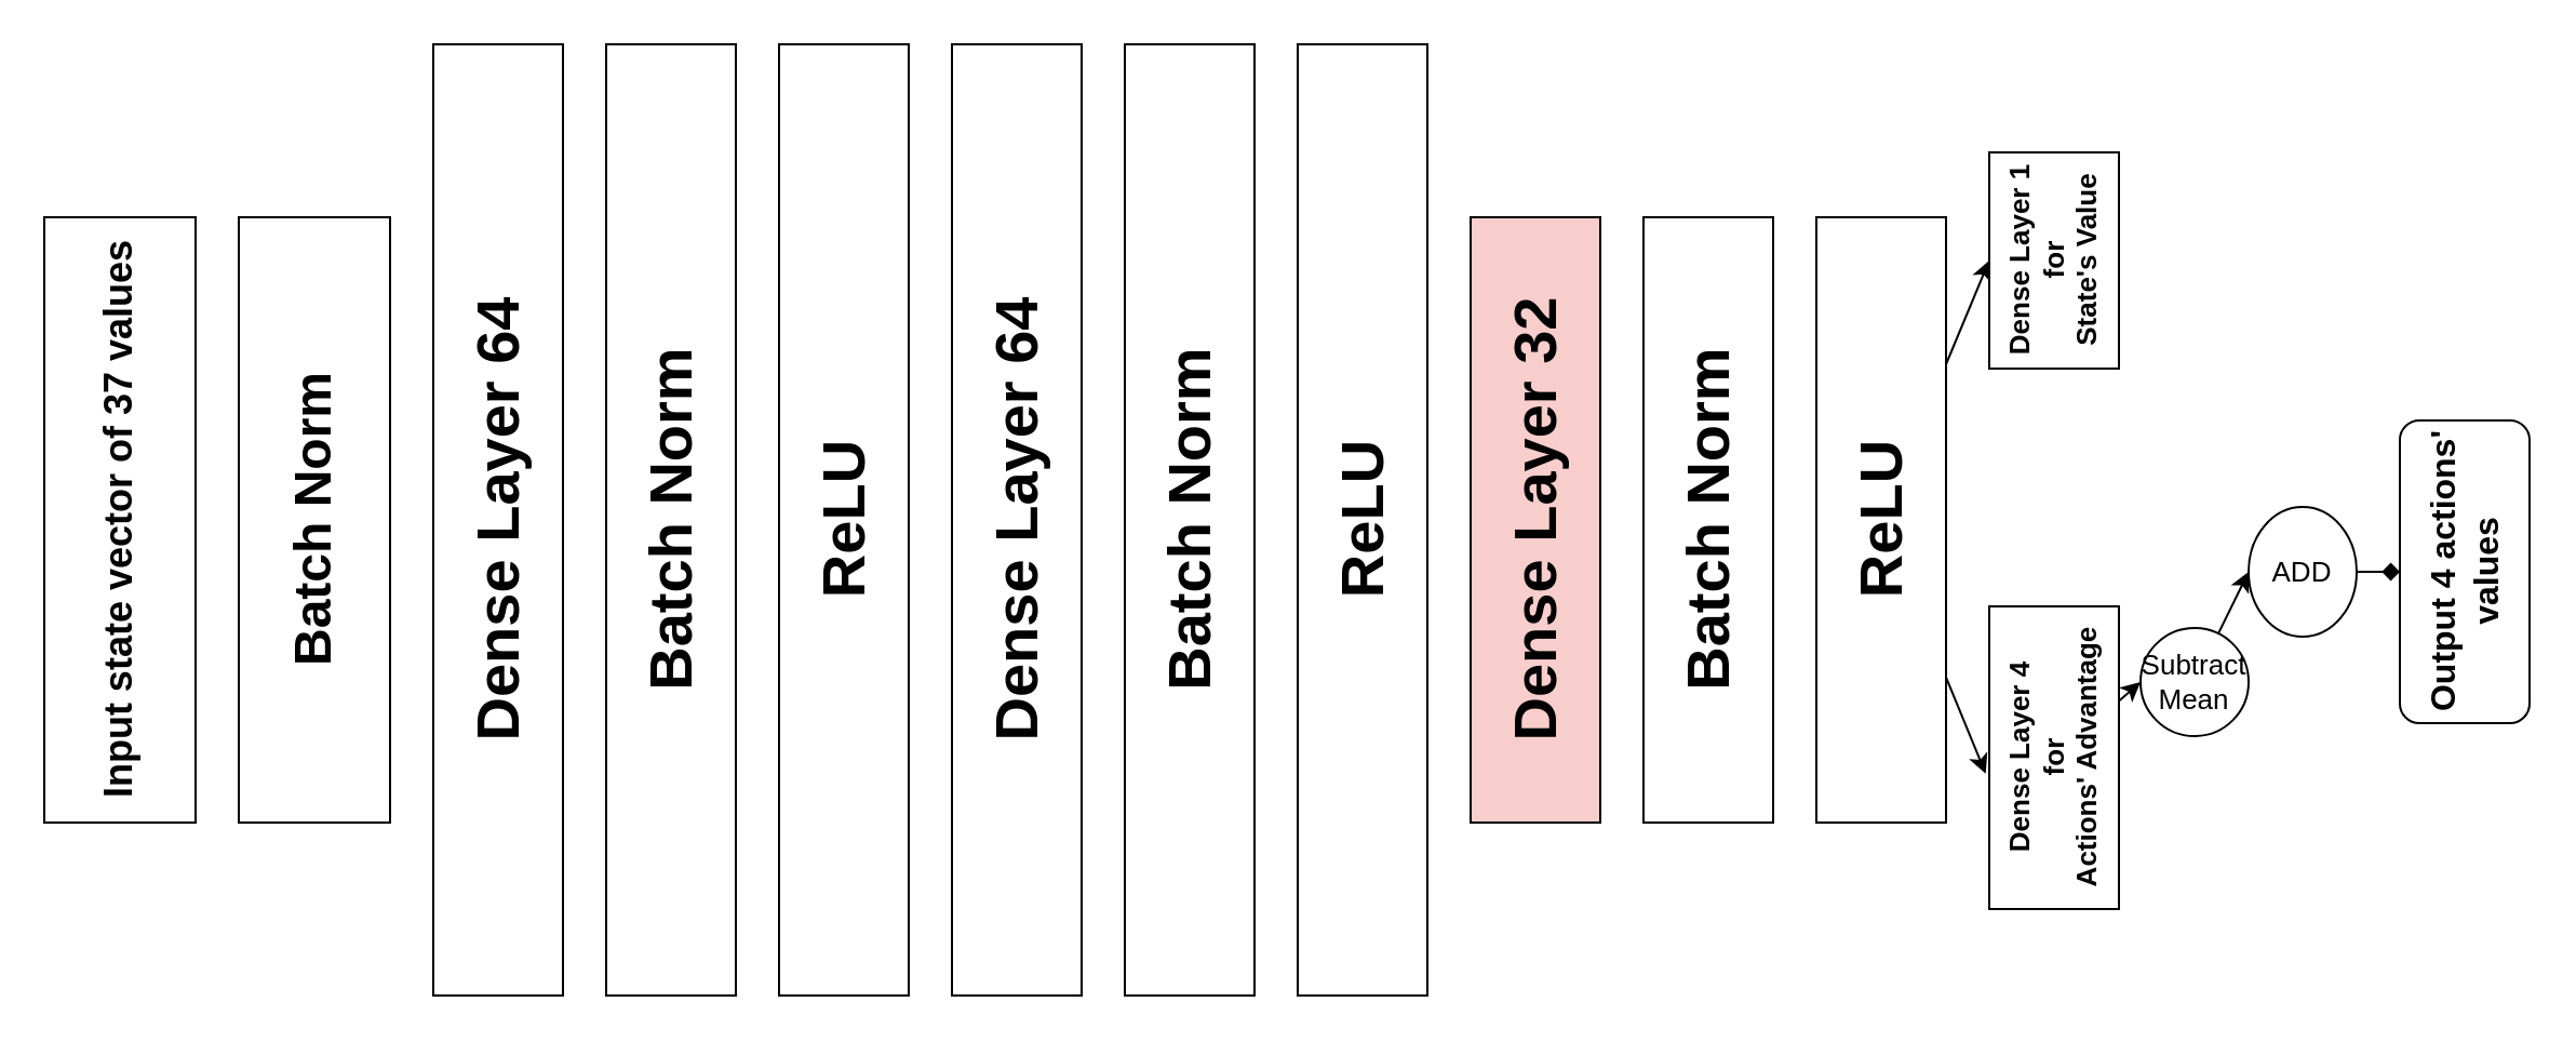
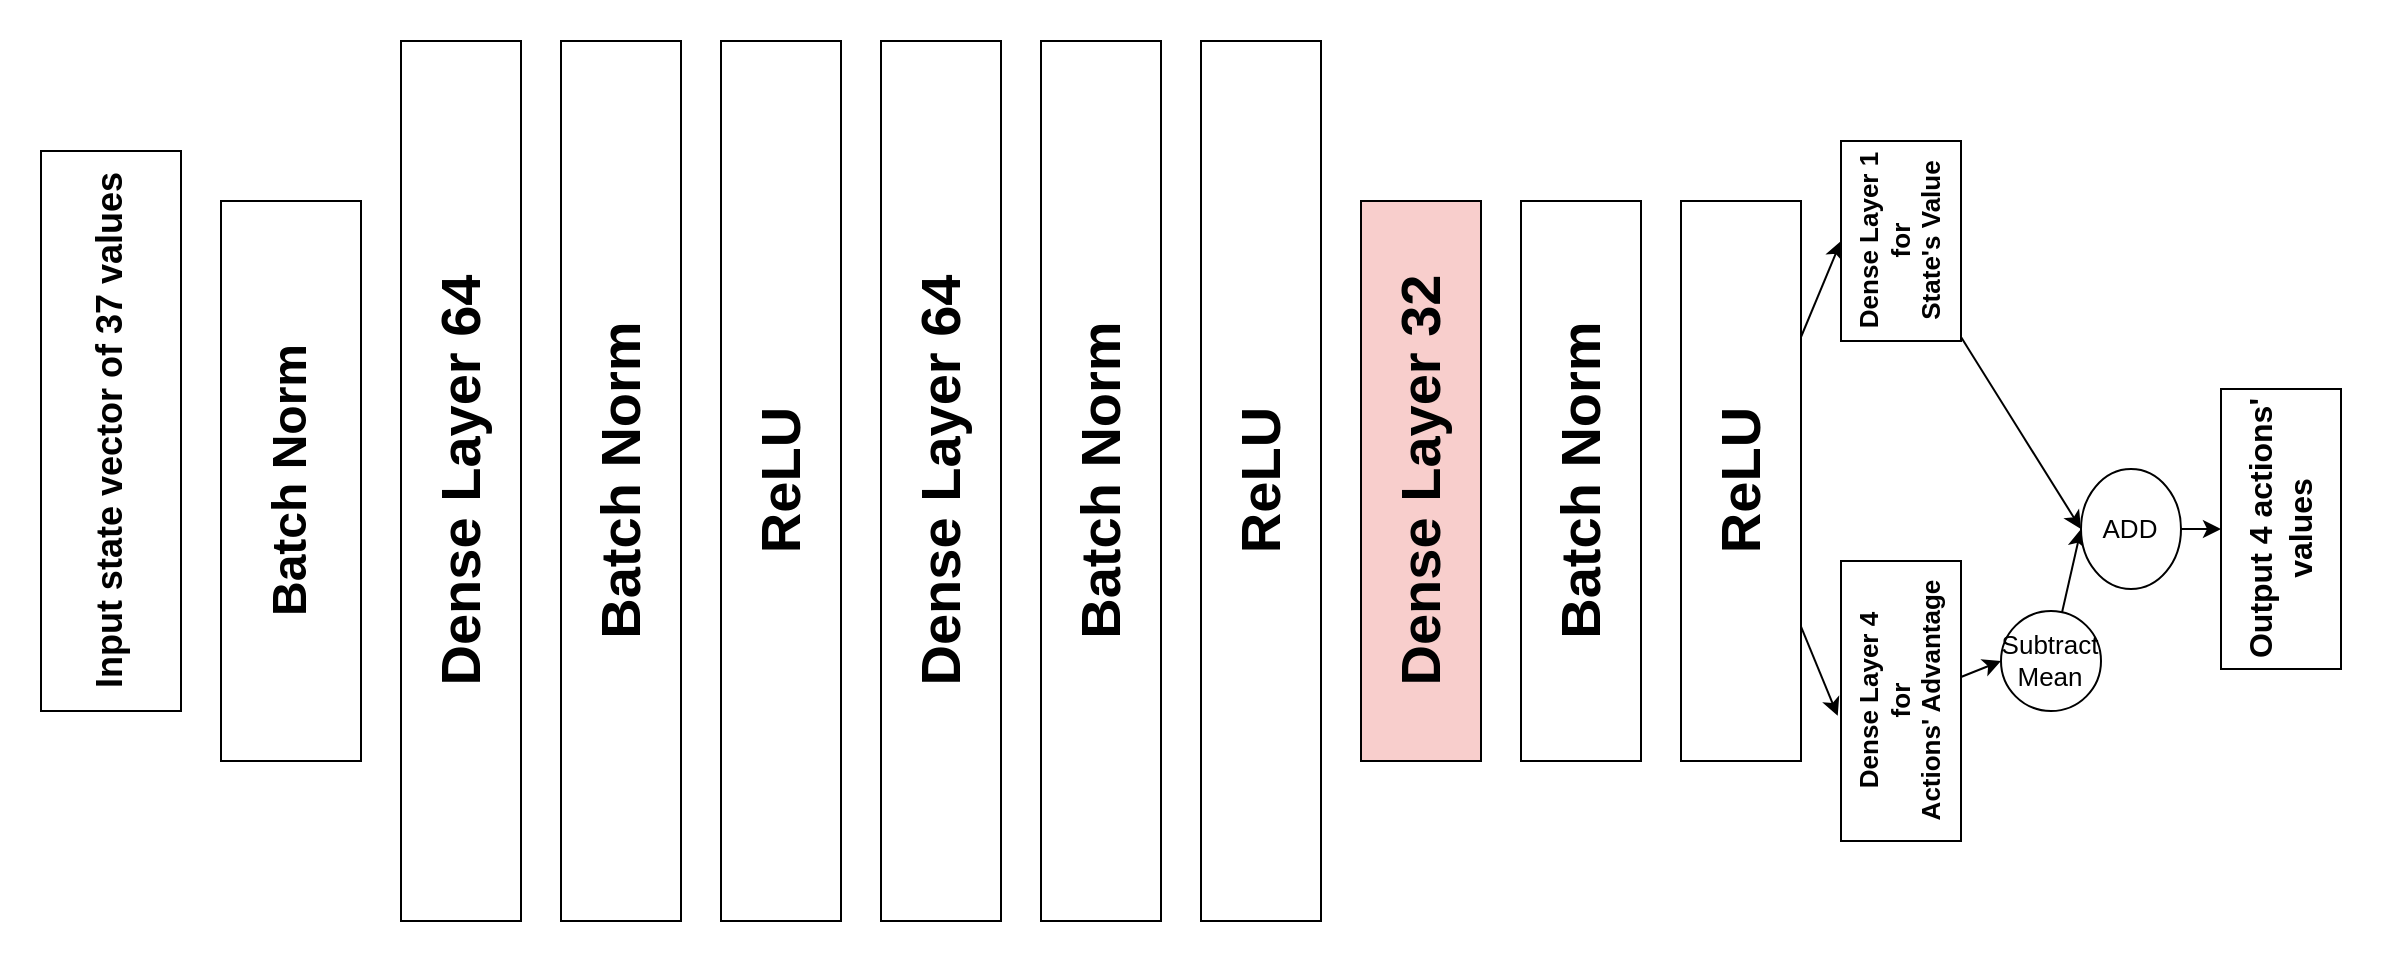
  <mxCell id="0" />
  <mxCell id="1" parent="0" />
- <mxCell id="2" value="Input state vector of 37 values" style="rounded=0;whiteSpace=wrap;html=1;horizontal=0;fontStyle=1;fontSize=18;" vertex="1" parent="1"><mxGeometry x="20" y="100" width="70" height="280" as="geometry" /></mxCell>
+ <mxCell id="2" value="Input state vector of 37 values" style="rounded=0;whiteSpace=wrap;html=1;horizontal=0;fontStyle=1;fontSize=18;" vertex="1" parent="1"><mxGeometry x="20" y="75" width="70" height="280" as="geometry" /></mxCell>
  <mxCell id="3" value="Batch Norm" style="rounded=0;whiteSpace=wrap;html=1;horizontal=0;fontStyle=1;fontSize=24;" vertex="1" parent="1"><mxGeometry x="110" y="100" width="70" height="280" as="geometry" /></mxCell>
  <mxCell id="4" value="Dense Layer 64" style="rounded=0;whiteSpace=wrap;html=1;fontSize=28;horizontal=0;fontStyle=1" vertex="1" parent="1"><mxGeometry x="200" y="20" width="60" height="440" as="geometry" /></mxCell>
  <mxCell id="5" value="Batch Norm" style="rounded=0;whiteSpace=wrap;html=1;fontSize=28;horizontal=0;fontStyle=1" vertex="1" parent="1"><mxGeometry x="280" y="20" width="60" height="440" as="geometry" /></mxCell>
  <mxCell id="6" value="ReLU" style="rounded=0;whiteSpace=wrap;html=1;fontSize=28;horizontal=0;fontStyle=1" vertex="1" parent="1"><mxGeometry x="360" y="20" width="60" height="440" as="geometry" /></mxCell>
  <mxCell id="7" value="Dense Layer 64" style="rounded=0;whiteSpace=wrap;html=1;fontSize=28;horizontal=0;fontStyle=1" vertex="1" parent="1"><mxGeometry x="440" y="20" width="60" height="440" as="geometry" /></mxCell>
  <mxCell id="8" value="Batch Norm" style="rounded=0;whiteSpace=wrap;html=1;fontSize=28;horizontal=0;fontStyle=1" vertex="1" parent="1"><mxGeometry x="520" y="20" width="60" height="440" as="geometry" /></mxCell>
  <mxCell id="9" value="ReLU" style="rounded=0;whiteSpace=wrap;html=1;fontSize=28;horizontal=0;fontStyle=1" vertex="1" parent="1"><mxGeometry x="600" y="20" width="60" height="440" as="geometry" /></mxCell>
  <mxCell id="10" value="Dense Layer 32" style="rounded=0;whiteSpace=wrap;html=1;fontSize=28;horizontal=0;fontStyle=1;fillColor=#f8cecc;" vertex="1" parent="1"><mxGeometry x="680" y="100" width="60" height="280" as="geometry" /></mxCell>
  <mxCell id="11" value="Batch Norm" style="rounded=0;whiteSpace=wrap;html=1;fontSize=28;horizontal=0;fontStyle=1" vertex="1" parent="1"><mxGeometry x="760" y="100" width="60" height="280" as="geometry" /></mxCell>
  <mxCell id="12" style="edgeStyle=none;rounded=0;orthogonalLoop=1;jettySize=auto;html=1;entryX=-0.027;entryY=0.553;entryDx=0;entryDy=0;entryPerimeter=0;fontSize=13;" edge="1" parent="1" source="14" target="18"><mxGeometry relative="1" as="geometry" /></mxCell>
  <mxCell id="13" style="edgeStyle=none;rounded=0;orthogonalLoop=1;jettySize=auto;html=1;entryX=0;entryY=0.5;entryDx=0;entryDy=0;fontSize=13;" edge="1" parent="1" source="14" target="16"><mxGeometry relative="1" as="geometry" /></mxCell>
  <mxCell id="14" value="ReLU" style="rounded=0;whiteSpace=wrap;html=1;fontSize=28;horizontal=0;fontStyle=1" vertex="1" parent="1"><mxGeometry x="840" y="100" width="60" height="280" as="geometry" /></mxCell>
+ <mxCell id="15" style="edgeStyle=none;rounded=0;orthogonalLoop=1;jettySize=auto;html=1;entryX=0;entryY=0.5;entryDx=0;entryDy=0;fontSize=13;" edge="1" parent="1" source="16" target="23"><mxGeometry relative="1" as="geometry" /></mxCell>
  <mxCell id="16" value="Dense Layer 1&lt;br style=&quot;font-size: 13px;&quot;&gt;for&lt;br style=&quot;font-size: 13px;&quot;&gt;State's Value" style="rounded=0;whiteSpace=wrap;html=1;fontSize=13;horizontal=0;fontStyle=1" vertex="1" parent="1"><mxGeometry x="920" y="70" width="60" height="100" as="geometry" /></mxCell>
  <mxCell id="17" style="rounded=0;orthogonalLoop=1;jettySize=auto;html=1;entryX=0;entryY=0.5;entryDx=0;entryDy=0;fontSize=13;" edge="1" parent="1" source="18" target="21"><mxGeometry relative="1" as="geometry" /></mxCell>
  <mxCell id="18" value="Dense Layer 4&lt;br style=&quot;font-size: 13px&quot;&gt;for&lt;br style=&quot;font-size: 13px&quot;&gt;Actions' Advantage" style="rounded=0;whiteSpace=wrap;html=1;fontSize=13;horizontal=0;fontStyle=1" vertex="1" parent="1"><mxGeometry x="920" y="280" width="60" height="140" as="geometry" /></mxCell>
- <mxCell id="19" value="Output 4 actions' values" style="whiteSpace=wrap;html=1;fontSize=16;horizontal=0;fontStyle=1;rounded=1;" vertex="1" parent="1"><mxGeometry x="1110" y="194" width="60" height="140" as="geometry" /></mxCell>
+ <mxCell id="19" value="Output 4 actions' values" style="rounded=0;whiteSpace=wrap;html=1;fontSize=16;horizontal=0;fontStyle=1" vertex="1" parent="1"><mxGeometry x="1110" y="194" width="60" height="140" as="geometry" /></mxCell>
  <mxCell id="20" style="edgeStyle=none;rounded=0;orthogonalLoop=1;jettySize=auto;html=1;entryX=0;entryY=0.5;entryDx=0;entryDy=0;fontSize=13;" edge="1" parent="1" source="21" target="23"><mxGeometry relative="1" as="geometry" /></mxCell>
- <mxCell id="21" value="Subtract Mean" style="ellipse;whiteSpace=wrap;html=1;fontSize=13;" vertex="1" parent="1"><mxGeometry x="990" y="290" width="50" height="50" as="geometry" /></mxCell>
- <mxCell id="22" style="edgeStyle=none;rounded=0;orthogonalLoop=1;jettySize=auto;html=1;entryX=0;entryY=0.5;entryDx=0;entryDy=0;fontSize=13;endArrow=diamond;" edge="1" parent="1" source="23" target="19"><mxGeometry relative="1" as="geometry" /></mxCell>
+ <mxCell id="21" value="Subtract Mean" style="ellipse;whiteSpace=wrap;html=1;fontSize=13;" vertex="1" parent="1"><mxGeometry x="1000" y="305" width="50" height="50" as="geometry" /></mxCell>
+ <mxCell id="22" style="edgeStyle=none;rounded=0;orthogonalLoop=1;jettySize=auto;html=1;entryX=0;entryY=0.5;entryDx=0;entryDy=0;fontSize=13;" edge="1" parent="1" source="23" target="19"><mxGeometry relative="1" as="geometry" /></mxCell>
  <mxCell id="23" value="ADD" style="ellipse;whiteSpace=wrap;html=1;fontSize=13;" vertex="1" parent="1"><mxGeometry x="1040" y="234" width="50" height="60" as="geometry" /></mxCell>
